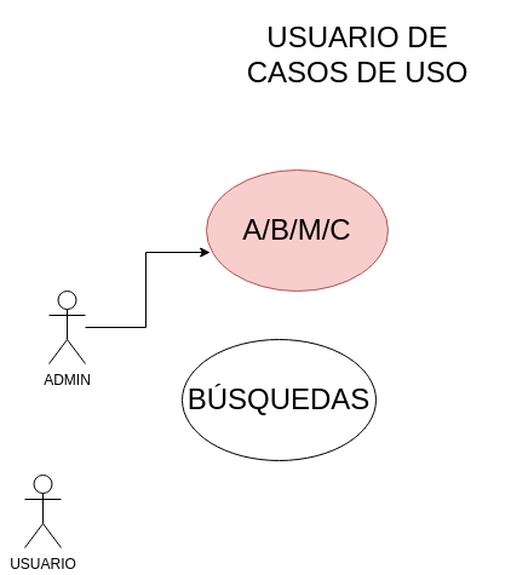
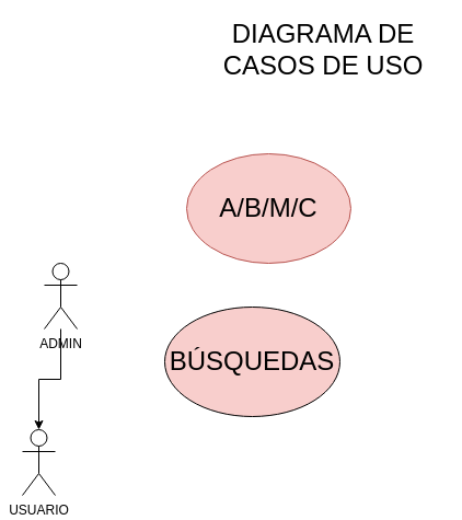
  <mxCell id="0" />
  <mxCell id="1" parent="0" />
- <mxCell id="2" style="edgeStyle=orthogonalEdgeStyle;rounded=0;orthogonalLoop=1;jettySize=auto;html=1;entryX=0.021;entryY=0.68;entryDx=0;entryDy=0;entryPerimeter=0;" parent="1" source="3" target="5" edge="1"><mxGeometry relative="1" as="geometry" /></mxCell>
+ <mxCell id="2" style="edgeStyle=orthogonalEdgeStyle;rounded=0;orthogonalLoop=1;jettySize=auto;html=1;" parent="1" source="3" target="7" edge="1"><mxGeometry relative="1" as="geometry" /></mxCell>
  <mxCell id="3" value="ADMIN" style="shape=umlActor;verticalLabelPosition=bottom;verticalAlign=top;html=1;outlineConnect=0;" parent="1" vertex="1"><mxGeometry x="40" y="240" width="30" height="60" as="geometry" /></mxCell>
- <mxCell id="4" value="&lt;font style=&quot;font-size: 24px;&quot;&gt;USUARIO DE CASOS DE USO&lt;/font&gt;" style="text;html=1;strokeColor=none;fillColor=none;align=center;verticalAlign=middle;whiteSpace=wrap;rounded=0;" parent="1" vertex="1"><mxGeometry x="190" y="20" width="210" height="50" as="geometry" /></mxCell>
+ <mxCell id="4" value="&lt;font style=&quot;font-size: 24px;&quot;&gt;DIAGRAMA DE CASOS DE USO&lt;/font&gt;" style="text;html=1;strokeColor=none;fillColor=none;align=center;verticalAlign=middle;whiteSpace=wrap;rounded=0;" parent="1" vertex="1"><mxGeometry x="190" y="20" width="210" height="50" as="geometry" /></mxCell>
  <mxCell id="5" value="&lt;font style=&quot;font-size: 24px;&quot;&gt;A/B/M/C&lt;/font&gt;" style="ellipse;whiteSpace=wrap;html=1;fillColor=#f8cecc;strokeColor=#b85450;" parent="1" vertex="1"><mxGeometry x="170" y="140" width="150" height="100" as="geometry" /></mxCell>
- <mxCell id="6" value="&lt;font style=&quot;font-size: 24px;&quot;&gt;BÚSQUEDAS&lt;/font&gt;" style="ellipse;whiteSpace=wrap;html=1;" parent="1" vertex="1"><mxGeometry x="150" y="280" width="160" height="100" as="geometry" /></mxCell>
+ <mxCell id="6" value="&lt;font style=&quot;font-size: 24px;&quot;&gt;BÚSQUEDAS&lt;/font&gt;" style="ellipse;whiteSpace=wrap;html=1;fillColor=#f8cecc;" parent="1" vertex="1"><mxGeometry x="150" y="280" width="160" height="100" as="geometry" /></mxCell>
  <mxCell id="7" value="USUARIO" style="shape=umlActor;verticalLabelPosition=bottom;verticalAlign=top;html=1;outlineConnect=0;" parent="1" vertex="1"><mxGeometry x="20" y="392" width="30" height="60" as="geometry" /></mxCell>
